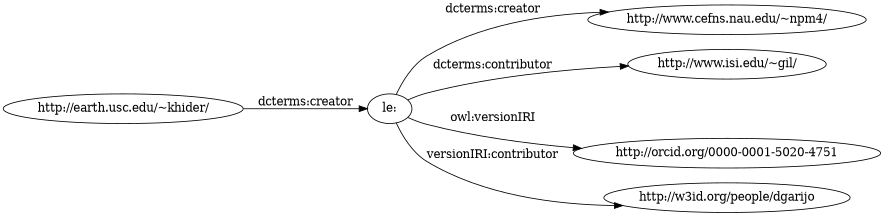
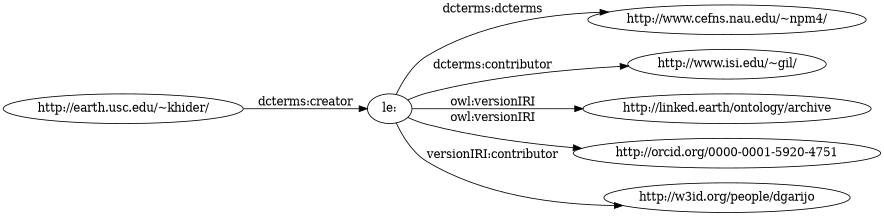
  digraph {
    rankdir=LR
    "le:"
    "http://www.cefns.nau.edu/~npm4/"
    "http://www.isi.edu/~gil/"
-   "http://orcid.org/0000-0001-5920-4751" [label="http://orcid.org/0000-0001-5020-4751"]
+   "http://linked.earth/ontology/archive"
+   "http://orcid.org/0000-0001-5920-4751"
    "http://w3id.org/people/dgarijo"
    "http://earth.usc.edu/~khider/"
-   "le:" -> "http://www.cefns.nau.edu/~npm4/" [label="dcterms:creator"]
+   "le:" -> "http://www.cefns.nau.edu/~npm4/" [label="dcterms:dcterms"]
    "le:" -> "http://www.isi.edu/~gil/" [label="dcterms:contributor"]
+   "le:" -> "http://linked.earth/ontology/archive" [label="owl:versionIRI"]
    "le:" -> "http://orcid.org/0000-0001-5920-4751" [label="owl:versionIRI"]
    "le:" -> "http://w3id.org/people/dgarijo" [label="versionIRI:contributor"]
    "http://earth.usc.edu/~khider/" -> "le:" [label="dcterms:creator"]
  }
